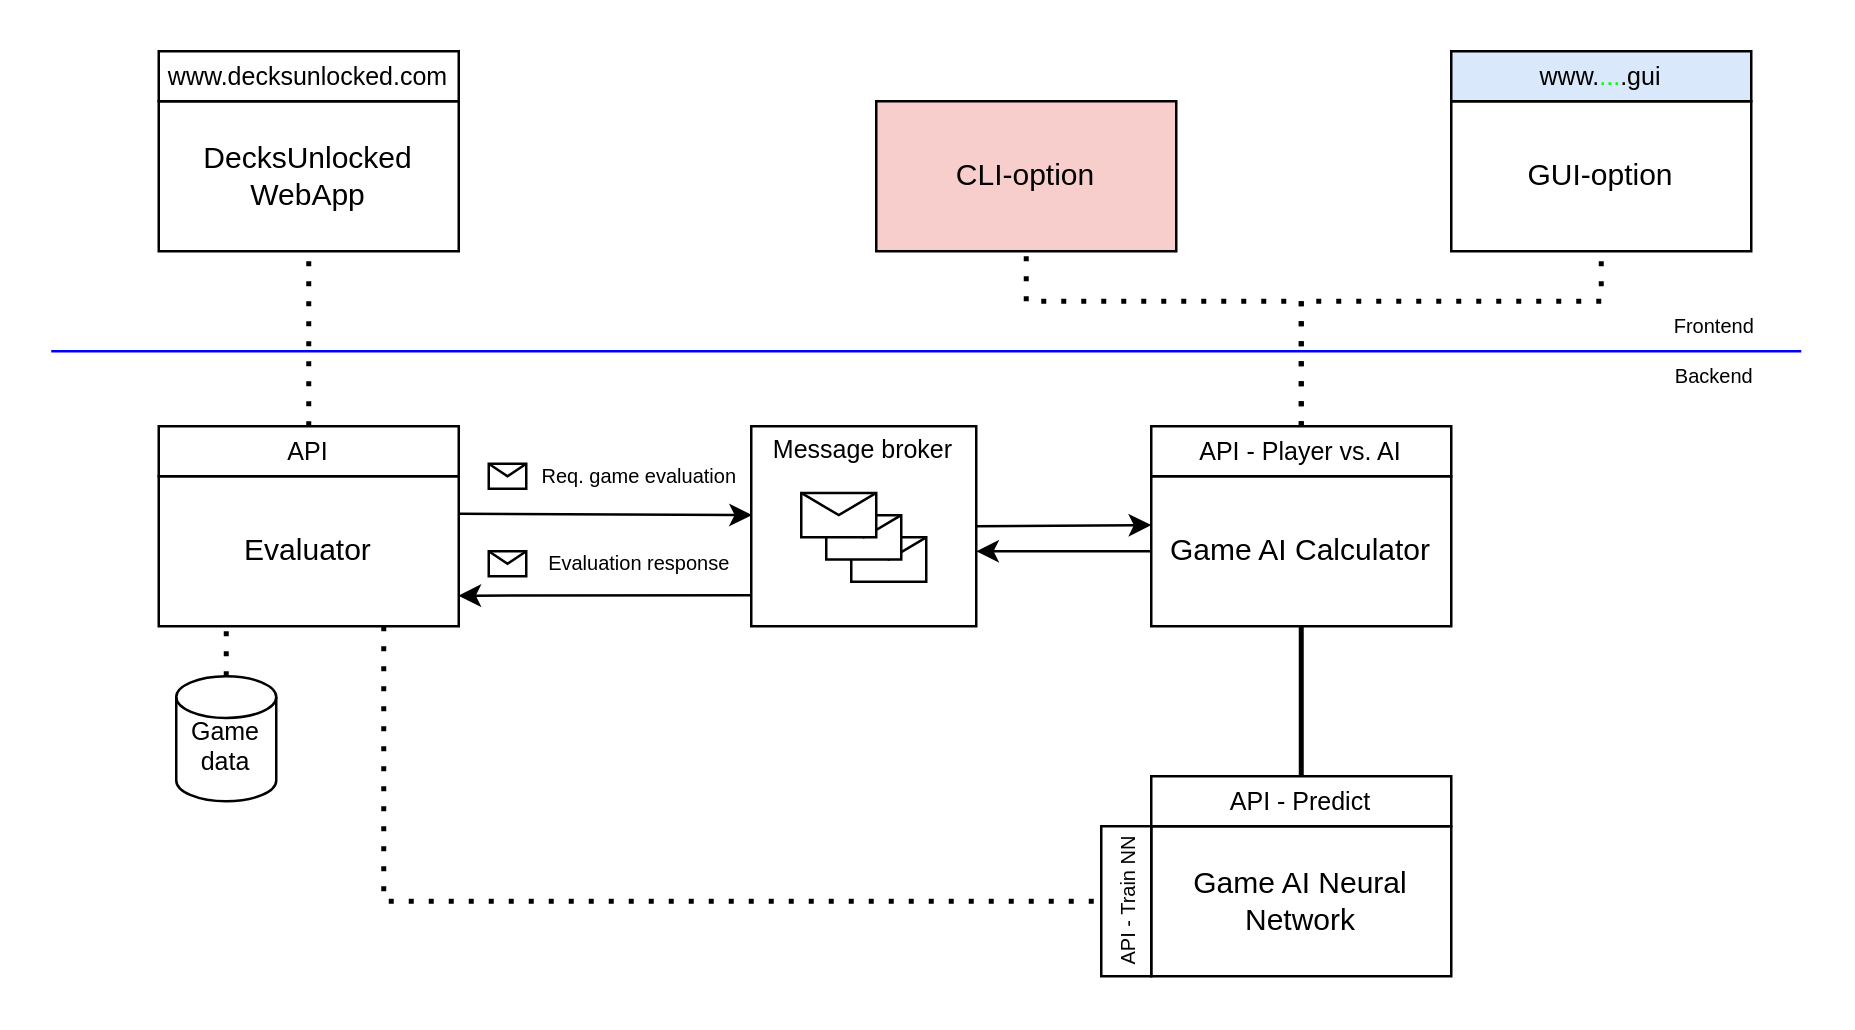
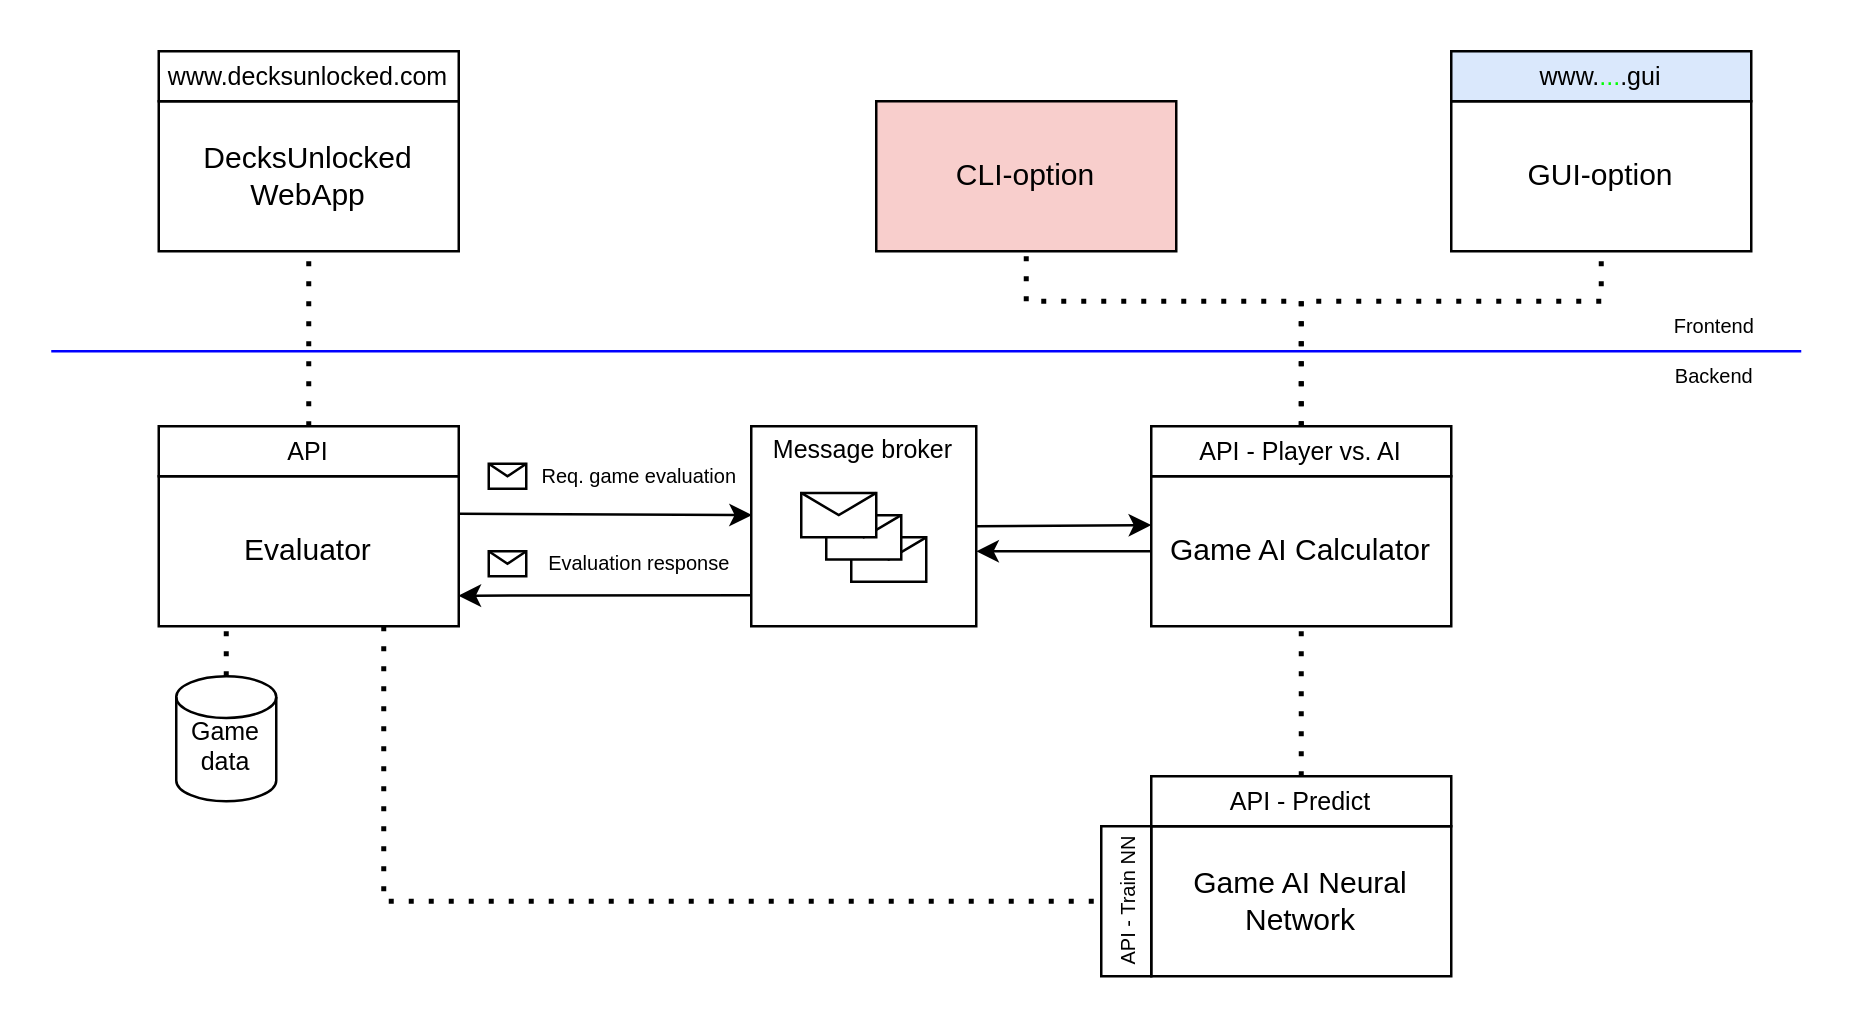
  <mxCell id="0" />
  <mxCell id="1" parent="0" />
  <mxCell id="2" value="CLI-option" style="rounded=0;whiteSpace=wrap;html=1;fillColor=#f8cecc;" vertex="1" parent="1"><mxGeometry x="350" y="40" width="120" height="60" as="geometry" /></mxCell>
  <mxCell id="3" value="DecksUnlocked WebApp" style="rounded=0;whiteSpace=wrap;html=1;" vertex="1" parent="1"><mxGeometry x="63" y="40" width="120" height="60" as="geometry" /></mxCell>
  <mxCell id="4" value="" style="group" vertex="1" connectable="0" parent="1"><mxGeometry x="580" y="20" width="120" height="80" as="geometry" /></mxCell>
  <mxCell id="5" value="GUI-option" style="rounded=0;whiteSpace=wrap;html=1;" vertex="1" parent="4"><mxGeometry y="20" width="120" height="60" as="geometry" /></mxCell>
  <mxCell id="6" value="&lt;font style=&quot;font-size: 10px&quot;&gt;www.&lt;font color=&quot;#00ff00&quot;&gt;...&lt;/font&gt;.gui&lt;/font&gt;" style="rounded=0;whiteSpace=wrap;html=1;fillColor=#dae8fc;" vertex="1" parent="4"><mxGeometry width="120" height="20" as="geometry" /></mxCell>
  <mxCell id="7" value="" style="endArrow=none;dashed=1;html=1;dashPattern=1 3;strokeWidth=2;rounded=0;fontSize=10;fontColor=#999999;entryX=0.5;entryY=1;entryDx=0;entryDy=0;exitX=0.5;exitY=0;exitDx=0;exitDy=0;edgeStyle=orthogonalEdgeStyle;" edge="1" parent="1" source="10" target="2"><mxGeometry width="50" height="50" relative="1" as="geometry"><mxPoint x="300" y="20" as="sourcePoint" /><mxPoint x="350" y="-30" as="targetPoint" /><Array as="points"><mxPoint x="520" y="120" /><mxPoint x="410" y="120" /></Array></mxGeometry></mxCell>
  <mxCell id="8" value="" style="group" vertex="1" connectable="0" parent="1"><mxGeometry x="460" y="170" width="120" height="80" as="geometry" /></mxCell>
  <mxCell id="9" value="Game AI Calculator" style="rounded=0;whiteSpace=wrap;html=1;" vertex="1" parent="8"><mxGeometry y="20" width="120" height="60" as="geometry" /></mxCell>
  <mxCell id="10" value="&lt;span style=&quot;font-size: 10px&quot;&gt;API - Player vs. AI&lt;/span&gt;" style="rounded=0;whiteSpace=wrap;html=1;" vertex="1" parent="8"><mxGeometry width="120" height="20" as="geometry" /></mxCell>
  <mxCell id="11" value="" style="endArrow=none;dashed=1;html=1;dashPattern=1 3;strokeWidth=2;rounded=0;fontSize=10;fontColor=#999999;entryX=0.5;entryY=1;entryDx=0;entryDy=0;exitX=0.5;exitY=0;exitDx=0;exitDy=0;edgeStyle=orthogonalEdgeStyle;" edge="1" parent="1" source="10" target="5"><mxGeometry width="50" height="50" relative="1" as="geometry"><mxPoint x="300" y="20" as="sourcePoint" /><mxPoint x="350" y="-30" as="targetPoint" /><Array as="points"><mxPoint x="520" y="120" /><mxPoint x="640" y="120" /></Array></mxGeometry></mxCell>
  <mxCell id="12" value="" style="group" vertex="1" connectable="0" parent="1"><mxGeometry x="460" y="310" width="120" height="80" as="geometry" /></mxCell>
  <mxCell id="13" value="Game AI Neural Network" style="rounded=0;whiteSpace=wrap;html=1;" vertex="1" parent="12"><mxGeometry y="20" width="120" height="60" as="geometry" /></mxCell>
  <mxCell id="14" value="&lt;span style=&quot;font-size: 10px&quot;&gt;API - Predict&lt;/span&gt;" style="rounded=0;whiteSpace=wrap;html=1;" vertex="1" parent="12"><mxGeometry width="120" height="20" as="geometry" /></mxCell>
- <mxCell id="15" value="" style="endArrow=none;dashed=0;html=1;dashPattern=1 3;strokeWidth=2;rounded=0;fontSize=10;fontColor=#999999;entryX=0.5;entryY=1;entryDx=0;entryDy=0;exitX=0.5;exitY=0;exitDx=0;exitDy=0;" edge="1" parent="1" source="14" target="9"><mxGeometry width="50" height="50" relative="1" as="geometry"><mxPoint x="410" y="220" as="sourcePoint" /><mxPoint x="460" y="170" as="targetPoint" /></mxGeometry></mxCell>
+ <mxCell id="15" value="" style="endArrow=none;dashed=1;html=1;dashPattern=1 3;strokeWidth=2;rounded=0;fontSize=10;fontColor=#999999;entryX=0.5;entryY=1;entryDx=0;entryDy=0;exitX=0.5;exitY=0;exitDx=0;exitDy=0;" edge="1" parent="1" source="14" target="9"><mxGeometry width="50" height="50" relative="1" as="geometry"><mxPoint x="410" y="220" as="sourcePoint" /><mxPoint x="460" y="170" as="targetPoint" /></mxGeometry></mxCell>
  <mxCell id="16" value="&lt;font color=&quot;#000000&quot; style=&quot;font-size: 8px&quot;&gt;API - Train NN&lt;/font&gt;" style="rounded=0;whiteSpace=wrap;html=1;fontSize=10;fontColor=#999999;direction=south;container=0;rotation=270;" vertex="1" parent="1"><mxGeometry x="420" y="350" width="60" height="20" as="geometry" /></mxCell>
  <mxCell id="17" value="" style="group" vertex="1" connectable="0" parent="1"><mxGeometry x="63" y="170" width="120" height="80" as="geometry" /></mxCell>
  <mxCell id="18" value="Evaluator" style="rounded=0;whiteSpace=wrap;html=1;" vertex="1" parent="17"><mxGeometry y="20" width="120" height="60" as="geometry" /></mxCell>
  <mxCell id="19" value="&lt;span style=&quot;font-size: 10px&quot;&gt;API&lt;/span&gt;" style="rounded=0;whiteSpace=wrap;html=1;" vertex="1" parent="17"><mxGeometry width="120" height="20" as="geometry" /></mxCell>
  <mxCell id="20" value="" style="group" vertex="1" connectable="0" parent="1"><mxGeometry x="300" y="170" width="90" height="80" as="geometry" /></mxCell>
  <mxCell id="21" value="" style="rounded=0;whiteSpace=wrap;html=1;fontSize=12;fontColor=#000000;" vertex="1" parent="20"><mxGeometry width="90" height="80" as="geometry" /></mxCell>
  <mxCell id="22" value="&lt;font style=&quot;font-size: 10px;&quot;&gt;Message broker&lt;/font&gt;" style="rounded=0;whiteSpace=wrap;html=1;fontSize=10;fontColor=#000000;strokeColor=none;fillColor=none;" vertex="1" parent="20"><mxGeometry width="90" height="17.778" as="geometry" /></mxCell>
  <mxCell id="23" value="" style="group" vertex="1" connectable="0" parent="20"><mxGeometry x="20" y="26.667" width="50" height="35.556" as="geometry" /></mxCell>
  <mxCell id="24" value="" style="shape=message;html=1;whiteSpace=wrap;html=1;outlineConnect=0;fontSize=12;fontColor=#000000;" vertex="1" parent="23"><mxGeometry x="20" y="17.778" width="30" height="17.778" as="geometry" /></mxCell>
  <mxCell id="25" value="" style="shape=message;html=1;whiteSpace=wrap;html=1;outlineConnect=0;fontSize=12;fontColor=#000000;" vertex="1" parent="23"><mxGeometry x="10" y="8.889" width="30" height="17.778" as="geometry" /></mxCell>
  <mxCell id="26" value="" style="shape=message;html=1;whiteSpace=wrap;html=1;outlineConnect=0;fontSize=12;fontColor=#000000;" vertex="1" parent="23"><mxGeometry width="30" height="17.778" as="geometry" /></mxCell>
  <mxCell id="27" value="" style="endArrow=classic;html=1;rounded=0;fontSize=10;fontColor=#000000;exitX=1;exitY=0.25;exitDx=0;exitDy=0;entryX=0.003;entryY=0.444;entryDx=0;entryDy=0;entryPerimeter=0;" edge="1" parent="1" source="18" target="21"><mxGeometry width="50" height="50" relative="1" as="geometry"><mxPoint x="270" y="200.714" as="sourcePoint" /><mxPoint x="320" y="250.714" as="targetPoint" /></mxGeometry></mxCell>
  <mxCell id="28" value="" style="endArrow=classic;html=1;rounded=0;fontSize=8;fontColor=#000000;exitX=0;exitY=0.845;exitDx=0;exitDy=0;exitPerimeter=0;entryX=0.999;entryY=0.796;entryDx=0;entryDy=0;entryPerimeter=0;" edge="1" parent="1" source="21" target="18"><mxGeometry width="50" height="50" relative="1" as="geometry"><mxPoint x="240" y="250" as="sourcePoint" /><mxPoint x="290" y="200" as="targetPoint" /></mxGeometry></mxCell>
  <mxCell id="29" value="" style="group" vertex="1" connectable="0" parent="1"><mxGeometry x="195" y="180" width="105" height="20" as="geometry" /></mxCell>
  <mxCell id="30" value="" style="shape=message;html=1;whiteSpace=wrap;html=1;outlineConnect=0;fontSize=10;fontColor=#000000;fillColor=none;aspect=fixed;" vertex="1" parent="29"><mxGeometry y="5" width="15" height="9.99" as="geometry" /></mxCell>
  <mxCell id="31" value="Req. game evaluation" style="text;html=1;align=center;verticalAlign=middle;resizable=0;points=[];autosize=1;strokeColor=none;fillColor=none;fontSize=8;fontColor=#000000;" vertex="1" parent="29"><mxGeometry x="15" width="90" height="20" as="geometry" /></mxCell>
  <mxCell id="32" value="" style="group" vertex="1" connectable="0" parent="1"><mxGeometry x="195" y="215" width="105" height="20" as="geometry" /></mxCell>
  <mxCell id="33" value="" style="shape=message;html=1;whiteSpace=wrap;html=1;outlineConnect=0;fontSize=10;fontColor=#000000;fillColor=none;aspect=fixed;" vertex="1" parent="32"><mxGeometry y="5" width="15" height="9.99" as="geometry" /></mxCell>
  <mxCell id="34" value="Evaluation response" style="text;html=1;align=center;verticalAlign=middle;resizable=0;points=[];autosize=1;strokeColor=none;fillColor=none;fontSize=8;fontColor=#000000;" vertex="1" parent="32"><mxGeometry x="15" width="90" height="20" as="geometry" /></mxCell>
  <mxCell id="35" value="" style="endArrow=classic;html=1;rounded=0;fontSize=8;fontColor=#000000;entryX=0;entryY=0.325;entryDx=0;entryDy=0;exitX=1;exitY=0.5;exitDx=0;exitDy=0;entryPerimeter=0;" edge="1" parent="1" source="21" target="9"><mxGeometry width="50" height="50" relative="1" as="geometry"><mxPoint x="390" y="205" as="sourcePoint" /><mxPoint x="420" y="235" as="targetPoint" /></mxGeometry></mxCell>
  <mxCell id="36" value="" style="endArrow=classic;html=1;rounded=0;fontSize=8;fontColor=#000000;exitX=0;exitY=0.5;exitDx=0;exitDy=0;" edge="1" parent="1" source="9"><mxGeometry width="50" height="50" relative="1" as="geometry"><mxPoint x="330" y="240" as="sourcePoint" /><mxPoint x="390" y="220" as="targetPoint" /></mxGeometry></mxCell>
  <mxCell id="37" value="" style="endArrow=none;dashed=1;html=1;dashPattern=1 3;strokeWidth=2;rounded=0;fontSize=8;fontColor=#000000;entryX=0.5;entryY=1;entryDx=0;entryDy=0;exitX=0.5;exitY=0;exitDx=0;exitDy=0;" edge="1" parent="1" source="19" target="3"><mxGeometry width="50" height="50" relative="1" as="geometry"><mxPoint x="30" y="140" as="sourcePoint" /><mxPoint x="80" y="90" as="targetPoint" /></mxGeometry></mxCell>
  <mxCell id="38" value="" style="group" vertex="1" connectable="0" parent="1"><mxGeometry x="20" y="120" width="700" height="40" as="geometry" /></mxCell>
  <mxCell id="39" value="" style="endArrow=none;html=1;rounded=0;fontSize=8;fontColor=#000000;strokeColor=#0000FF;" edge="1" parent="38"><mxGeometry width="50" height="50" relative="1" as="geometry"><mxPoint y="20" as="sourcePoint" /><mxPoint x="700" y="20" as="targetPoint" /></mxGeometry></mxCell>
  <mxCell id="40" value="Frontend" style="text;html=1;align=center;verticalAlign=middle;resizable=0;points=[];autosize=1;strokeColor=none;fillColor=none;fontSize=8;fontColor=#000000;" vertex="1" parent="38"><mxGeometry x="640" width="50" height="20" as="geometry" /></mxCell>
  <mxCell id="41" value="Backend" style="text;html=1;align=center;verticalAlign=middle;resizable=0;points=[];autosize=1;strokeColor=none;fillColor=none;fontSize=8;fontColor=#000000;" vertex="1" parent="38"><mxGeometry x="640" y="20" width="50" height="20" as="geometry" /></mxCell>
  <mxCell id="42" value="" style="endArrow=none;dashed=1;html=1;dashPattern=1 3;strokeWidth=2;rounded=0;fontSize=8;fontColor=#000000;entryX=0;entryY=0.5;entryDx=0;entryDy=0;exitX=0.75;exitY=1;exitDx=0;exitDy=0;edgeStyle=orthogonalEdgeStyle;" edge="1" parent="1" source="18" target="16"><mxGeometry width="50" height="50" relative="1" as="geometry"><mxPoint x="170" y="390" as="sourcePoint" /><mxPoint x="220" y="340" as="targetPoint" /></mxGeometry></mxCell>
  <mxCell id="43" value="&lt;font style=&quot;font-size: 10px&quot;&gt;www.decksunlocked.com&lt;/font&gt;" style="rounded=0;whiteSpace=wrap;html=1;fontSize=8;fontColor=#000000;fillColor=none;glass=0;sketch=0;" vertex="1" parent="1"><mxGeometry x="63" y="20" width="120" height="20" as="geometry" /></mxCell>
  <mxCell id="44" value="&lt;font color=&quot;#000000&quot;&gt;Game data&lt;/font&gt;" style="strokeWidth=1;html=1;shape=mxgraph.flowchart.database;whiteSpace=wrap;glass=0;sketch=0;fontSize=10;fontColor=#00FF00;fillColor=none;spacingTop=6;" vertex="1" parent="1"><mxGeometry x="70" y="270" width="40" height="50" as="geometry" /></mxCell>
  <mxCell id="45" value="" style="endArrow=none;dashed=1;html=1;dashPattern=1 3;strokeWidth=2;rounded=0;fontSize=10;fontColor=#000000;exitX=0.5;exitY=0;exitDx=0;exitDy=0;exitPerimeter=0;" edge="1" parent="1" source="44"><mxGeometry width="50" height="50" relative="1" as="geometry"><mxPoint x="200" y="240" as="sourcePoint" /><mxPoint x="90" y="250" as="targetPoint" /></mxGeometry></mxCell>
